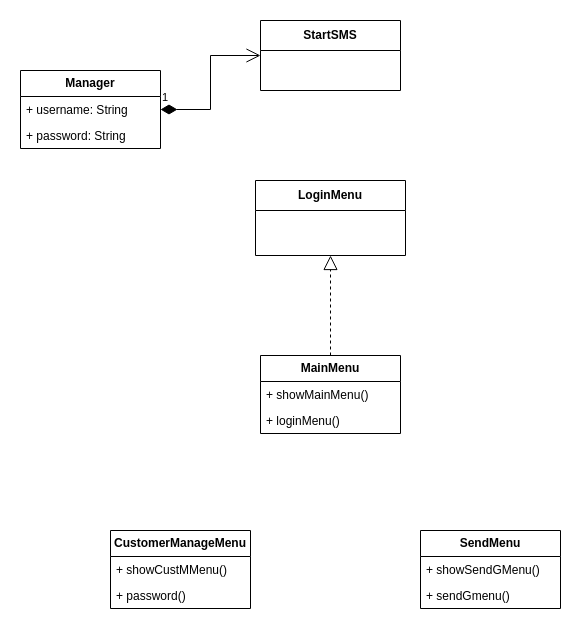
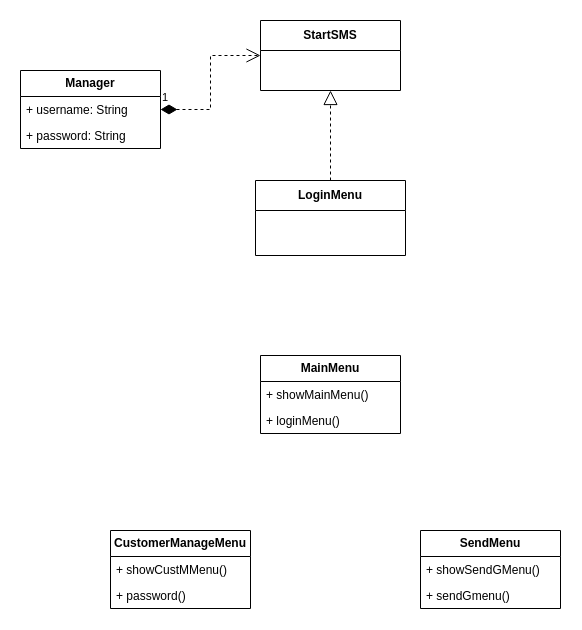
  <mxCell id="0" />
  <mxCell id="1" parent="0" />
  <mxCell id="2" value="StartSMS" style="swimlane;whiteSpace=wrap;html=1;startSize=30;" vertex="1" parent="1"><mxGeometry x="260" y="20" width="140" height="70" as="geometry" /></mxCell>
  <mxCell id="3" value="LoginMenu" style="swimlane;whiteSpace=wrap;html=1;startSize=30;" vertex="1" parent="1"><mxGeometry x="255" y="180" width="150" height="75" as="geometry" /></mxCell>
  <mxCell id="4" value="&lt;b&gt;Manager&lt;/b&gt;" style="swimlane;fontStyle=0;childLayout=stackLayout;horizontal=1;startSize=26;fillColor=none;horizontalStack=0;resizeParent=1;resizeParentMax=0;resizeLast=0;collapsible=1;marginBottom=0;whiteSpace=wrap;html=1;" vertex="1" parent="1"><mxGeometry x="20" y="70" width="140" height="78" as="geometry" /></mxCell>
  <mxCell id="5" value="+ username: String" style="text;strokeColor=none;fillColor=none;align=left;verticalAlign=top;spacingLeft=4;spacingRight=4;overflow=hidden;rotatable=0;points=[[0,0.5],[1,0.5]];portConstraint=eastwest;whiteSpace=wrap;html=1;" vertex="1" parent="4"><mxGeometry y="26" width="140" height="26" as="geometry" /></mxCell>
  <mxCell id="6" value="+ password: String" style="text;strokeColor=none;fillColor=none;align=left;verticalAlign=top;spacingLeft=4;spacingRight=4;overflow=hidden;rotatable=0;points=[[0,0.5],[1,0.5]];portConstraint=eastwest;whiteSpace=wrap;html=1;" vertex="1" parent="4"><mxGeometry y="52" width="140" height="26" as="geometry" /></mxCell>
+ <mxCell id="7" value="" style="endArrow=block;dashed=1;endFill=0;endSize=12;html=1;rounded=0;" edge="1" parent="1" source="3" target="2"><mxGeometry width="160" relative="1" as="geometry"><mxPoint x="220" y="210" as="sourcePoint" /><mxPoint x="380" y="210" as="targetPoint" /></mxGeometry></mxCell>
  <mxCell id="8" value="&lt;b&gt;MainMenu&lt;/b&gt;" style="swimlane;fontStyle=0;childLayout=stackLayout;horizontal=1;startSize=26;fillColor=none;horizontalStack=0;resizeParent=1;resizeParentMax=0;resizeLast=0;collapsible=1;marginBottom=0;whiteSpace=wrap;html=1;" vertex="1" parent="1"><mxGeometry x="260" y="355" width="140" height="78" as="geometry" /></mxCell>
  <mxCell id="9" value="+ showMainMenu()" style="text;strokeColor=none;fillColor=none;align=left;verticalAlign=top;spacingLeft=4;spacingRight=4;overflow=hidden;rotatable=0;points=[[0,0.5],[1,0.5]];portConstraint=eastwest;whiteSpace=wrap;html=1;" vertex="1" parent="8"><mxGeometry y="26" width="140" height="26" as="geometry" /></mxCell>
  <mxCell id="10" value="+ loginMenu()" style="text;strokeColor=none;fillColor=none;align=left;verticalAlign=top;spacingLeft=4;spacingRight=4;overflow=hidden;rotatable=0;points=[[0,0.5],[1,0.5]];portConstraint=eastwest;whiteSpace=wrap;html=1;" vertex="1" parent="8"><mxGeometry y="52" width="140" height="26" as="geometry" /></mxCell>
  <mxCell id="11" value="&lt;b&gt;CustomerManageMenu&lt;/b&gt;" style="swimlane;fontStyle=0;childLayout=stackLayout;horizontal=1;startSize=26;fillColor=none;horizontalStack=0;resizeParent=1;resizeParentMax=0;resizeLast=0;collapsible=1;marginBottom=0;whiteSpace=wrap;html=1;" vertex="1" parent="1"><mxGeometry x="110" y="530" width="140" height="78" as="geometry" /></mxCell>
  <mxCell id="12" value="+ showCustMMenu()" style="text;strokeColor=none;fillColor=none;align=left;verticalAlign=top;spacingLeft=4;spacingRight=4;overflow=hidden;rotatable=0;points=[[0,0.5],[1,0.5]];portConstraint=eastwest;whiteSpace=wrap;html=1;" vertex="1" parent="11"><mxGeometry y="26" width="140" height="26" as="geometry" /></mxCell>
  <mxCell id="13" value="+ password()" style="text;strokeColor=none;fillColor=none;align=left;verticalAlign=top;spacingLeft=4;spacingRight=4;overflow=hidden;rotatable=0;points=[[0,0.5],[1,0.5]];portConstraint=eastwest;whiteSpace=wrap;html=1;" vertex="1" parent="11"><mxGeometry y="52" width="140" height="26" as="geometry" /></mxCell>
  <mxCell id="14" value="&lt;b&gt;SendMenu&lt;/b&gt;" style="swimlane;fontStyle=0;childLayout=stackLayout;horizontal=1;startSize=26;fillColor=none;horizontalStack=0;resizeParent=1;resizeParentMax=0;resizeLast=0;collapsible=1;marginBottom=0;whiteSpace=wrap;html=1;" vertex="1" parent="1"><mxGeometry x="420" y="530" width="140" height="78" as="geometry" /></mxCell>
  <mxCell id="15" value="+ showSendGMenu()" style="text;strokeColor=none;fillColor=none;align=left;verticalAlign=top;spacingLeft=4;spacingRight=4;overflow=hidden;rotatable=0;points=[[0,0.5],[1,0.5]];portConstraint=eastwest;whiteSpace=wrap;html=1;" vertex="1" parent="14"><mxGeometry y="26" width="140" height="26" as="geometry" /></mxCell>
  <mxCell id="16" value="+ sendGmenu()" style="text;strokeColor=none;fillColor=none;align=left;verticalAlign=top;spacingLeft=4;spacingRight=4;overflow=hidden;rotatable=0;points=[[0,0.5],[1,0.5]];portConstraint=eastwest;whiteSpace=wrap;html=1;" vertex="1" parent="14"><mxGeometry y="52" width="140" height="26" as="geometry" /></mxCell>
- <mxCell id="17" value="" style="endArrow=block;dashed=1;endFill=0;endSize=12;html=1;rounded=0;" edge="1" parent="1" source="8" target="3"><mxGeometry width="160" relative="1" as="geometry"><mxPoint x="290" y="290" as="sourcePoint" /><mxPoint x="450" y="290" as="targetPoint" /></mxGeometry></mxCell>
- <mxCell id="18" value="1" style="endArrow=open;html=1;endSize=12;startArrow=diamondThin;startSize=14;startFill=1;edgeStyle=orthogonalEdgeStyle;align=left;verticalAlign=bottom;rounded=0;" edge="1" parent="1" source="4" target="2"><mxGeometry x="-1" y="3" relative="1" as="geometry"><mxPoint x="90" y="120" as="sourcePoint" /><mxPoint x="250" y="120" as="targetPoint" /></mxGeometry></mxCell>
+ <mxCell id="18" value="1" style="endArrow=open;html=1;endSize=12;startArrow=diamondThin;startSize=14;startFill=1;edgeStyle=orthogonalEdgeStyle;align=left;verticalAlign=bottom;rounded=0;dashed=1;" edge="1" parent="1" source="4" target="2"><mxGeometry x="-1" y="3" relative="1" as="geometry"><mxPoint x="90" y="120" as="sourcePoint" /><mxPoint x="250" y="120" as="targetPoint" /></mxGeometry></mxCell>
